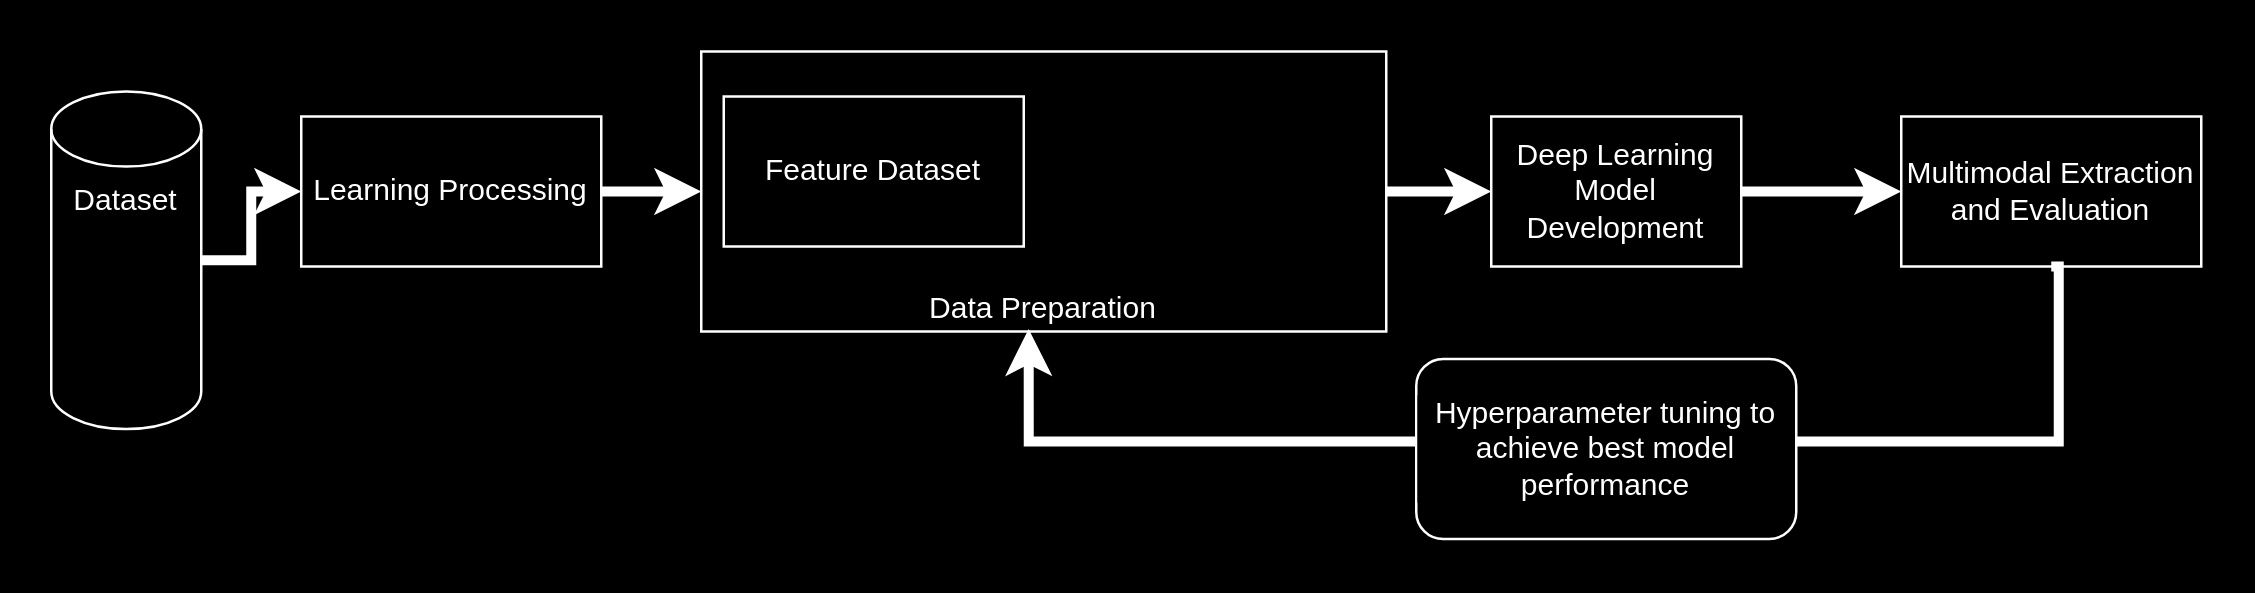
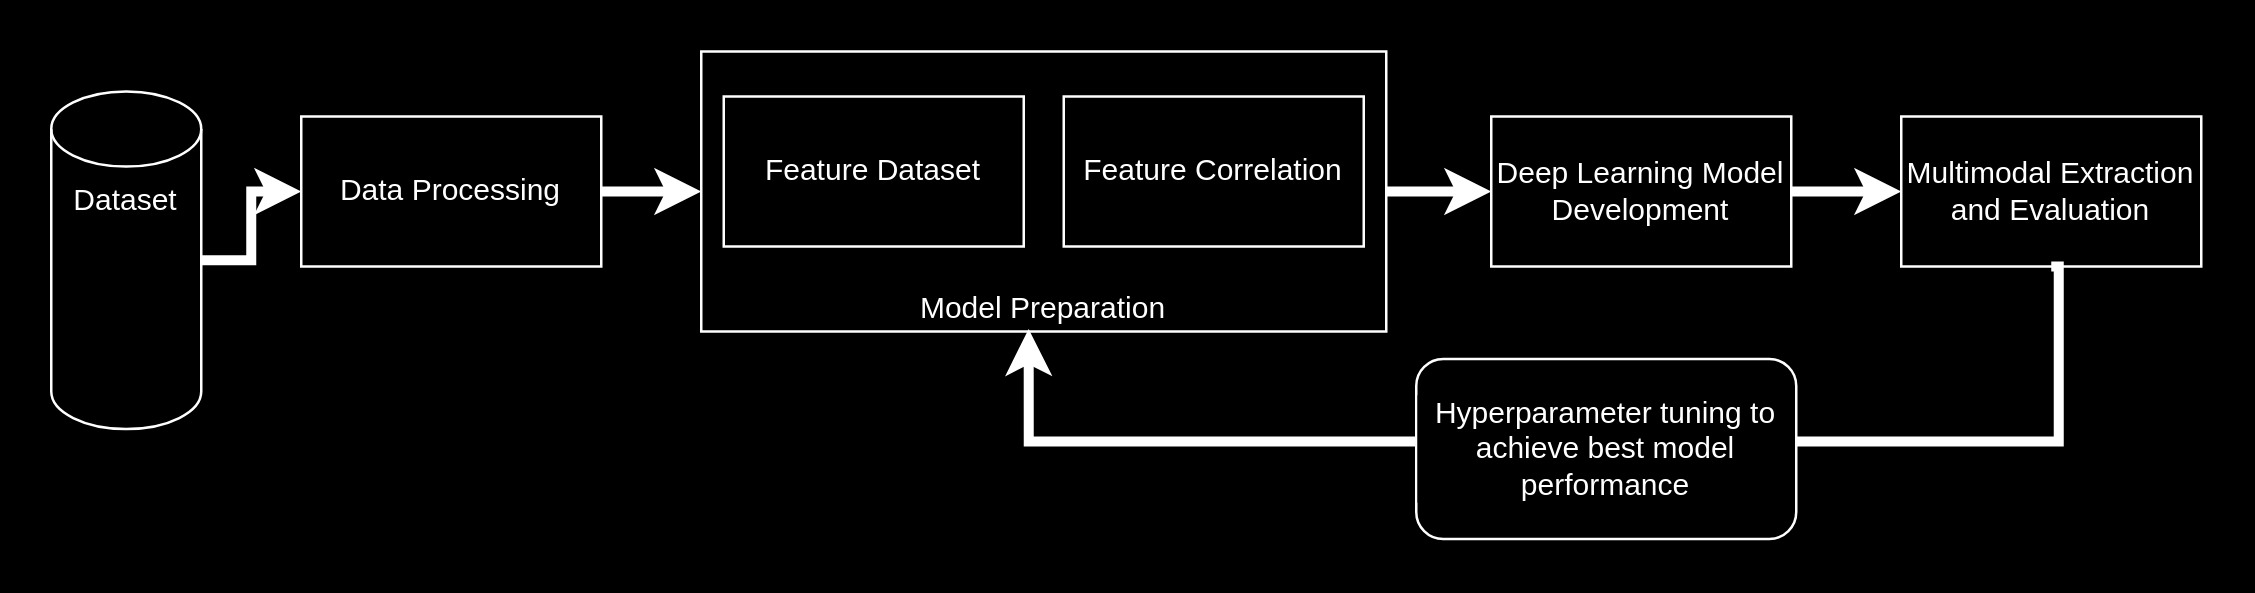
  <mxCell id="0" />
  <mxCell id="1" parent="0" />
  <mxCell id="2" value="Dataset" style="shape=cylinder3;whiteSpace=wrap;html=1;boundedLbl=1;backgroundOutline=1;size=15;fillColor=none;strokeColor=#FFFFFF;fontColor=#FFFFFF;verticalAlign=top;" parent="1" vertex="1"><mxGeometry x="20" y="36" width="60" height="135" as="geometry" /></mxCell>
- <mxCell id="3" value="&lt;font color=&quot;#ffffff&quot;&gt;Learning Processing&lt;/font&gt;" style="rounded=0;whiteSpace=wrap;html=1;fillColor=none;strokeColor=#FFFFFF;" parent="1" vertex="1"><mxGeometry x="120" y="46" width="120" height="60" as="geometry" /></mxCell>
- <mxCell id="4" value="&lt;font color=&quot;#ffffff&quot;&gt;Data Preparation&lt;/font&gt;" style="rounded=0;whiteSpace=wrap;html=1;fillColor=none;strokeColor=#FFFFFF;verticalAlign=bottom;" parent="1" vertex="1"><mxGeometry x="280" y="20" width="274" height="112" as="geometry" /></mxCell>
+ <mxCell id="3" value="&lt;font color=&quot;#ffffff&quot;&gt;Data Processing&lt;/font&gt;" style="rounded=0;whiteSpace=wrap;html=1;fillColor=none;strokeColor=#FFFFFF;" parent="1" vertex="1"><mxGeometry x="120" y="46" width="120" height="60" as="geometry" /></mxCell>
+ <mxCell id="4" value="&lt;font color=&quot;#ffffff&quot;&gt;Model Preparation&lt;/font&gt;" style="rounded=0;whiteSpace=wrap;html=1;fillColor=none;strokeColor=#FFFFFF;verticalAlign=bottom;" parent="1" vertex="1"><mxGeometry x="280" y="20" width="274" height="112" as="geometry" /></mxCell>
  <mxCell id="5" value="&lt;font color=&quot;#ffffff&quot;&gt;Feature Dataset&lt;/font&gt;" style="rounded=0;whiteSpace=wrap;html=1;fillColor=none;strokeColor=#FFFFFF;" parent="1" vertex="1"><mxGeometry x="289" y="38" width="120" height="60" as="geometry" /></mxCell>
- <mxCell id="7" value="&lt;font color=&quot;#ffffff&quot;&gt;Deep Learning Model Development&lt;/font&gt;" style="rounded=0;whiteSpace=wrap;html=1;fillColor=none;strokeColor=#FFFFFF;" parent="1" vertex="1"><mxGeometry x="596" y="46" width="100" height="60" as="geometry" /></mxCell>
+ <mxCell id="6" value="&lt;font color=&quot;#ffffff&quot;&gt;Feature Correlation&lt;/font&gt;" style="rounded=0;whiteSpace=wrap;html=1;fillColor=none;strokeColor=#FFFFFF;" parent="1" vertex="1"><mxGeometry x="425" y="38" width="120" height="60" as="geometry" /></mxCell>
+ <mxCell id="7" value="&lt;font color=&quot;#ffffff&quot;&gt;Deep Learning Model Development&lt;/font&gt;" style="rounded=0;whiteSpace=wrap;html=1;fillColor=none;strokeColor=#FFFFFF;" parent="1" vertex="1"><mxGeometry x="596" y="46" width="120" height="60" as="geometry" /></mxCell>
  <mxCell id="8" value="&lt;font color=&quot;#ffffff&quot;&gt;Multimodal Extraction and Evaluation&lt;/font&gt;" style="rounded=0;whiteSpace=wrap;html=1;fillColor=none;strokeColor=#FFFFFF;" parent="1" vertex="1"><mxGeometry x="760" y="46" width="120" height="60" as="geometry" /></mxCell>
  <mxCell id="9" style="edgeStyle=orthogonalEdgeStyle;rounded=0;orthogonalLoop=1;jettySize=auto;html=1;strokeColor=#FFFFFF;strokeWidth=4;exitX=1;exitY=0.5;exitDx=0;exitDy=0;exitPerimeter=0;entryX=0;entryY=0.5;entryDx=0;entryDy=0;" parent="1" source="2" target="3" edge="1"><mxGeometry relative="1" as="geometry"><mxPoint x="295" y="349" as="sourcePoint" /><mxPoint x="295" y="399" as="targetPoint" /></mxGeometry></mxCell>
  <mxCell id="10" style="edgeStyle=orthogonalEdgeStyle;rounded=0;orthogonalLoop=1;jettySize=auto;html=1;strokeColor=#FFFFFF;strokeWidth=4;exitX=1;exitY=0.5;exitDx=0;exitDy=0;entryX=0;entryY=0.5;entryDx=0;entryDy=0;" parent="1" source="3" target="4" edge="1"><mxGeometry relative="1" as="geometry"><mxPoint x="305" y="359" as="sourcePoint" /><mxPoint x="305" y="409" as="targetPoint" /></mxGeometry></mxCell>
  <mxCell id="11" style="edgeStyle=orthogonalEdgeStyle;rounded=0;orthogonalLoop=1;jettySize=auto;html=1;strokeColor=#FFFFFF;strokeWidth=4;exitX=1;exitY=0.5;exitDx=0;exitDy=0;" parent="1" source="4" target="7" edge="1"><mxGeometry relative="1" as="geometry"><mxPoint x="315" y="369" as="sourcePoint" /><mxPoint x="315" y="419" as="targetPoint" /></mxGeometry></mxCell>
  <mxCell id="12" style="edgeStyle=orthogonalEdgeStyle;rounded=0;orthogonalLoop=1;jettySize=auto;html=1;strokeColor=#FFFFFF;strokeWidth=4;exitX=1;exitY=0.5;exitDx=0;exitDy=0;" parent="1" source="7" target="8" edge="1"><mxGeometry relative="1" as="geometry"><mxPoint x="325" y="379" as="sourcePoint" /><mxPoint x="325" y="429" as="targetPoint" /></mxGeometry></mxCell>
  <mxCell id="13" style="edgeStyle=orthogonalEdgeStyle;rounded=0;orthogonalLoop=1;jettySize=auto;html=1;strokeColor=#FFFFFF;strokeWidth=4;exitX=0.5;exitY=1;exitDx=0;exitDy=0;entryX=0.478;entryY=0.991;entryDx=0;entryDy=0;entryPerimeter=0;" parent="1" source="8" target="4" edge="1"><mxGeometry relative="1" as="geometry"><mxPoint x="823" y="181" as="sourcePoint" /><mxPoint x="420" y="207" as="targetPoint" /><Array as="points"><mxPoint x="823" y="106" /><mxPoint x="823" y="176" /><mxPoint x="411" y="176" /></Array></mxGeometry></mxCell>
  <mxCell id="14" value="&lt;font color=&quot;#ffffff&quot;&gt;Hyperparameter tuning to achieve best model performance&lt;/font&gt;" style="rounded=1;whiteSpace=wrap;html=1;fillColor=#000000;strokeColor=#FFFFFF;labelBackgroundColor=#000000;" parent="1" vertex="1"><mxGeometry x="566" y="143" width="152" height="72" as="geometry" /></mxCell>
